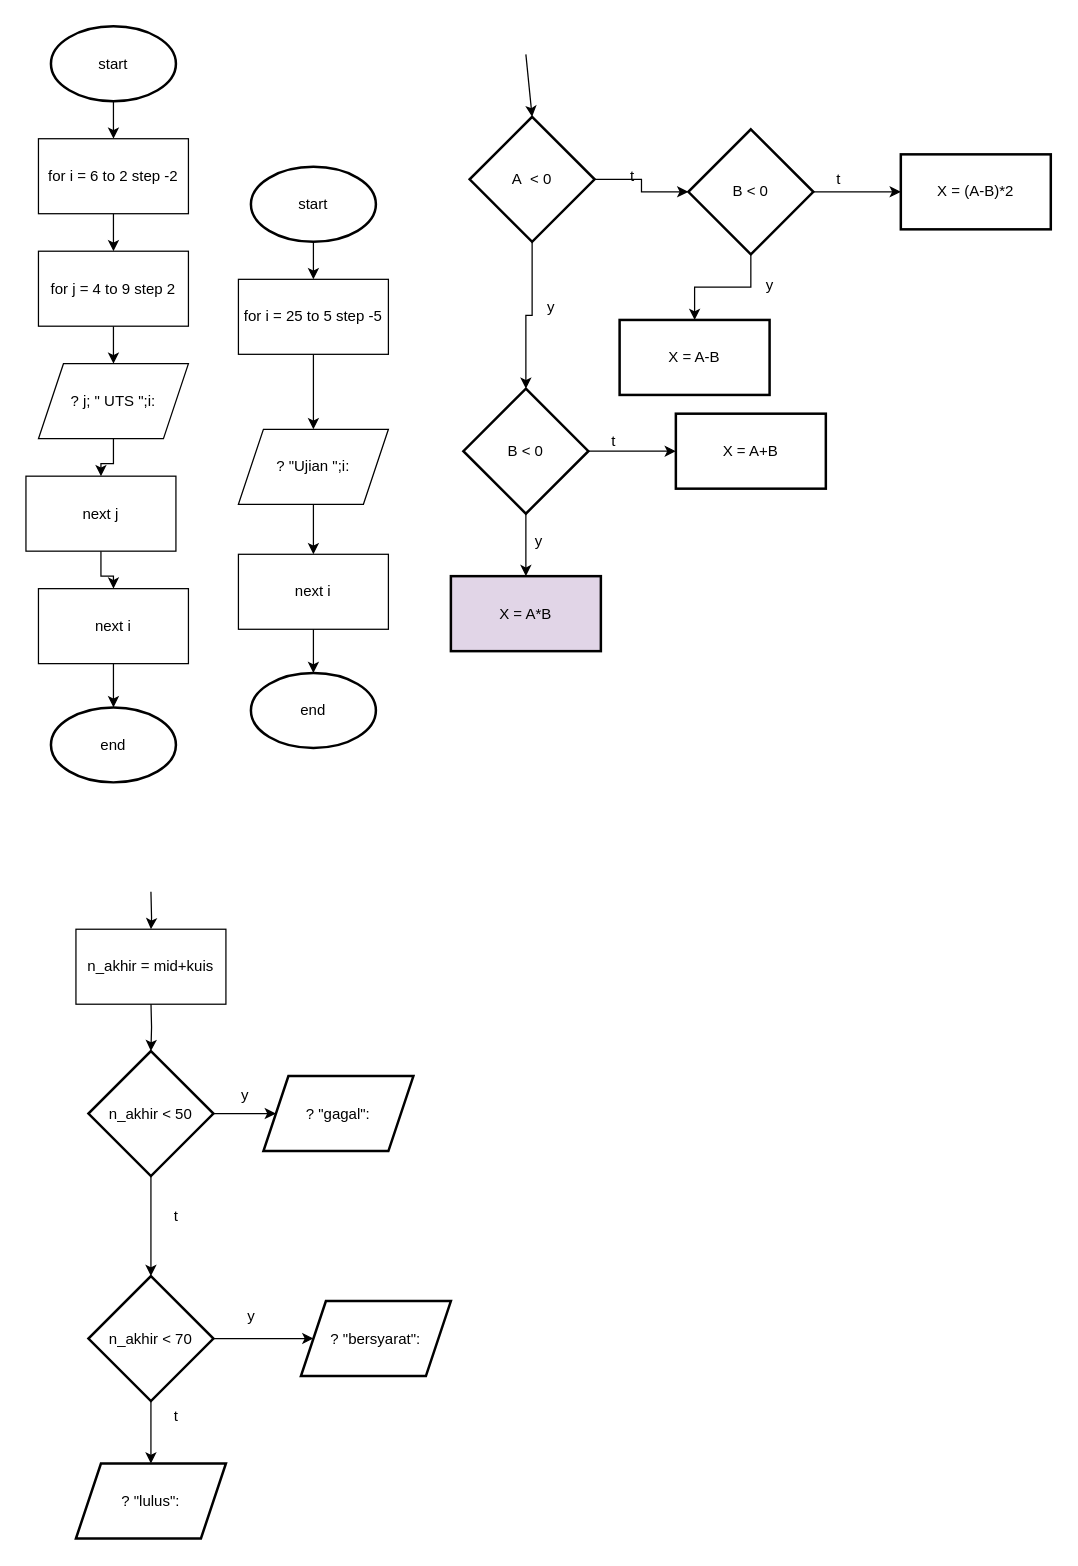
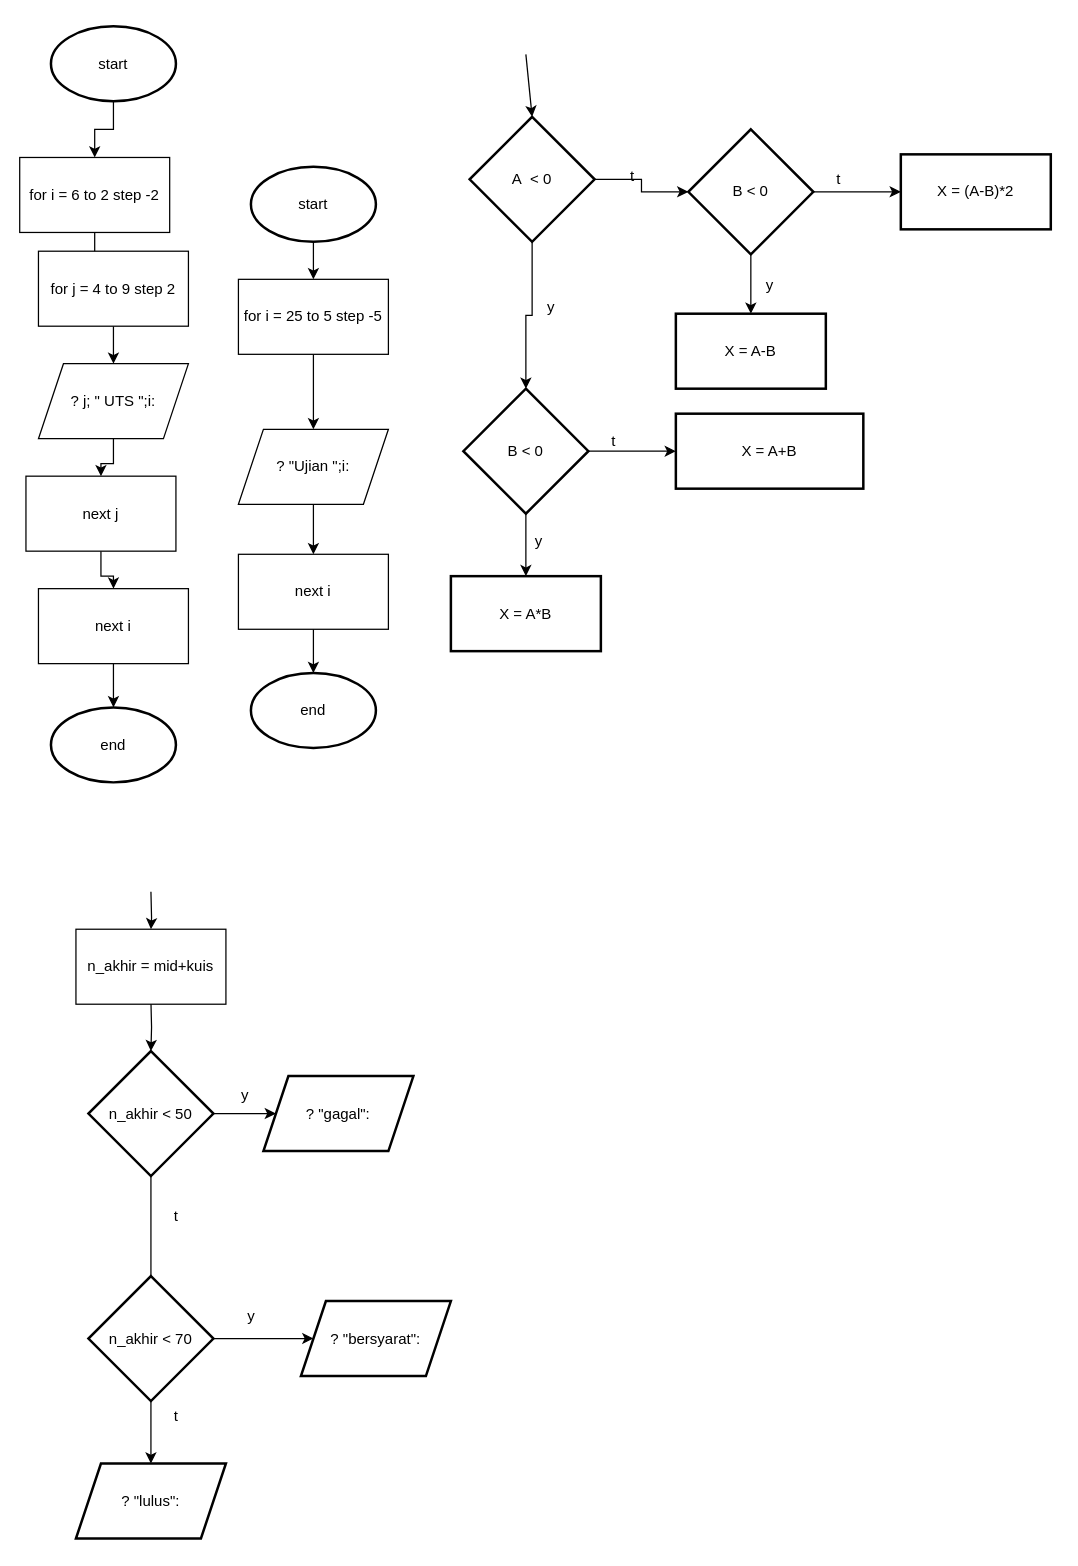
  <mxCell id="0" />
  <mxCell id="1" parent="0" />
  <mxCell id="2" value="" style="edgeStyle=orthogonalEdgeStyle;rounded=0;orthogonalLoop=1;jettySize=auto;html=1;" edge="1" parent="1" source="3" target="5"><mxGeometry relative="1" as="geometry" /></mxCell>
  <mxCell id="3" value="start" style="strokeWidth=2;html=1;shape=mxgraph.flowchart.start_1;whiteSpace=wrap;" vertex="1" parent="1"><mxGeometry x="200" y="133" width="100" height="60" as="geometry" /></mxCell>
  <mxCell id="4" value="" style="edgeStyle=orthogonalEdgeStyle;rounded=0;orthogonalLoop=1;jettySize=auto;html=1;" edge="1" parent="1" source="5" target="7"><mxGeometry relative="1" as="geometry" /></mxCell>
  <mxCell id="5" value="for i = 25 to 5 step -5" style="rounded=0;whiteSpace=wrap;html=1;" vertex="1" parent="1"><mxGeometry x="190" y="223" width="120" height="60" as="geometry" /></mxCell>
  <mxCell id="6" value="" style="edgeStyle=orthogonalEdgeStyle;rounded=0;orthogonalLoop=1;jettySize=auto;html=1;" edge="1" parent="1" source="7" target="9"><mxGeometry relative="1" as="geometry" /></mxCell>
  <mxCell id="7" value="? &quot;Ujian &quot;;i:" style="shape=parallelogram;perimeter=parallelogramPerimeter;whiteSpace=wrap;html=1;fixedSize=1;" vertex="1" parent="1"><mxGeometry x="190" y="343" width="120" height="60" as="geometry" /></mxCell>
  <mxCell id="8" value="" style="edgeStyle=orthogonalEdgeStyle;rounded=0;orthogonalLoop=1;jettySize=auto;html=1;" edge="1" parent="1" source="9" target="10"><mxGeometry relative="1" as="geometry" /></mxCell>
  <mxCell id="9" value="next i" style="rounded=0;whiteSpace=wrap;html=1;" vertex="1" parent="1"><mxGeometry x="190" y="443" width="120" height="60" as="geometry" /></mxCell>
  <mxCell id="10" value="end" style="strokeWidth=2;html=1;shape=mxgraph.flowchart.start_1;whiteSpace=wrap;" vertex="1" parent="1"><mxGeometry x="200" y="538" width="100" height="60" as="geometry" /></mxCell>
  <mxCell id="11" value="" style="edgeStyle=orthogonalEdgeStyle;rounded=0;orthogonalLoop=1;jettySize=auto;html=1;" edge="1" parent="1" source="12" target="14"><mxGeometry relative="1" as="geometry" /></mxCell>
  <mxCell id="12" value="start" style="strokeWidth=2;html=1;shape=mxgraph.flowchart.start_1;whiteSpace=wrap;" vertex="1" parent="1"><mxGeometry x="40" y="20.5" width="100" height="60" as="geometry" /></mxCell>
  <mxCell id="13" value="" style="edgeStyle=orthogonalEdgeStyle;rounded=0;orthogonalLoop=1;jettySize=auto;html=1;" edge="1" parent="1" source="14" target="18"><mxGeometry relative="1" as="geometry" /></mxCell>
- <mxCell id="14" value="for i = 6 to 2 step -2" style="rounded=0;whiteSpace=wrap;html=1;" vertex="1" parent="1"><mxGeometry x="30" y="110.5" width="120" height="60" as="geometry" /></mxCell>
+ <mxCell id="14" value="for i = 6 to 2 step -2" style="rounded=0;whiteSpace=wrap;html=1;" vertex="1" parent="1"><mxGeometry x="15" y="125.5" width="120" height="60" as="geometry" /></mxCell>
  <mxCell id="15" value="" style="edgeStyle=orthogonalEdgeStyle;rounded=0;orthogonalLoop=1;jettySize=auto;html=1;" edge="1" parent="1" source="16" target="22"><mxGeometry relative="1" as="geometry" /></mxCell>
  <mxCell id="16" value="? j; &quot; UTS &quot;;i:" style="shape=parallelogram;perimeter=parallelogramPerimeter;whiteSpace=wrap;html=1;fixedSize=1;" vertex="1" parent="1"><mxGeometry x="30" y="290.5" width="120" height="60" as="geometry" /></mxCell>
  <mxCell id="17" value="" style="edgeStyle=orthogonalEdgeStyle;rounded=0;orthogonalLoop=1;jettySize=auto;html=1;" edge="1" parent="1" source="18" target="16"><mxGeometry relative="1" as="geometry" /></mxCell>
  <mxCell id="18" value="for j = 4 to 9 step 2" style="rounded=0;whiteSpace=wrap;html=1;" vertex="1" parent="1"><mxGeometry x="30" y="200.5" width="120" height="60" as="geometry" /></mxCell>
  <mxCell id="19" value="" style="edgeStyle=orthogonalEdgeStyle;rounded=0;orthogonalLoop=1;jettySize=auto;html=1;" edge="1" parent="1" source="20" target="23"><mxGeometry relative="1" as="geometry" /></mxCell>
  <mxCell id="20" value="next i" style="rounded=0;whiteSpace=wrap;html=1;" vertex="1" parent="1"><mxGeometry x="30" y="470.5" width="120" height="60" as="geometry" /></mxCell>
  <mxCell id="21" value="" style="edgeStyle=orthogonalEdgeStyle;rounded=0;orthogonalLoop=1;jettySize=auto;html=1;" edge="1" parent="1" source="22" target="20"><mxGeometry relative="1" as="geometry" /></mxCell>
  <mxCell id="22" value="next j" style="rounded=0;whiteSpace=wrap;html=1;" vertex="1" parent="1"><mxGeometry x="20" y="380.5" width="120" height="60" as="geometry" /></mxCell>
  <mxCell id="23" value="end" style="strokeWidth=2;html=1;shape=mxgraph.flowchart.start_1;whiteSpace=wrap;" vertex="1" parent="1"><mxGeometry x="40" y="565.5" width="100" height="60" as="geometry" /></mxCell>
  <mxCell id="24" value="" style="edgeStyle=orthogonalEdgeStyle;rounded=0;orthogonalLoop=1;jettySize=auto;html=1;" edge="1" parent="1" source="26" target="27"><mxGeometry relative="1" as="geometry" /></mxCell>
- <mxCell id="25" value="" style="edgeStyle=orthogonalEdgeStyle;rounded=0;orthogonalLoop=1;jettySize=auto;html=1;" edge="1" parent="1" source="26" target="31"><mxGeometry relative="1" as="geometry" /></mxCell>
+ <mxCell id="25" value="" style="edgeStyle=orthogonalEdgeStyle;rounded=0;orthogonalLoop=1;jettySize=auto;html=1;endArrow=none;" edge="1" parent="1" source="26" target="31"><mxGeometry relative="1" as="geometry" /></mxCell>
  <mxCell id="26" value="n_akhir &amp;lt; 50" style="strokeWidth=2;html=1;shape=mxgraph.flowchart.decision;whiteSpace=wrap;" vertex="1" parent="1"><mxGeometry x="70" y="840.5" width="100" height="100" as="geometry" /></mxCell>
  <mxCell id="27" value="? &quot;gagal&quot;:" style="shape=parallelogram;perimeter=parallelogramPerimeter;whiteSpace=wrap;html=1;fixedSize=1;strokeWidth=2;" vertex="1" parent="1"><mxGeometry x="210" y="860.5" width="120" height="60" as="geometry" /></mxCell>
  <mxCell id="28" value="y" style="text;html=1;align=center;verticalAlign=middle;resizable=0;points=[];autosize=1;strokeColor=none;fillColor=none;" vertex="1" parent="1"><mxGeometry x="180" y="860.5" width="30" height="30" as="geometry" /></mxCell>
  <mxCell id="29" value="" style="edgeStyle=orthogonalEdgeStyle;rounded=0;orthogonalLoop=1;jettySize=auto;html=1;" edge="1" parent="1" source="31" target="32"><mxGeometry relative="1" as="geometry" /></mxCell>
  <mxCell id="30" value="" style="edgeStyle=orthogonalEdgeStyle;rounded=0;orthogonalLoop=1;jettySize=auto;html=1;" edge="1" parent="1" source="31" target="35"><mxGeometry relative="1" as="geometry" /></mxCell>
  <mxCell id="31" value="n_akhir &amp;lt; 70" style="strokeWidth=2;html=1;shape=mxgraph.flowchart.decision;whiteSpace=wrap;" vertex="1" parent="1"><mxGeometry x="70" y="1020.5" width="100" height="100" as="geometry" /></mxCell>
  <mxCell id="32" value="? &quot;bersyarat&quot;:" style="shape=parallelogram;perimeter=parallelogramPerimeter;whiteSpace=wrap;html=1;fixedSize=1;strokeWidth=2;" vertex="1" parent="1"><mxGeometry x="240" y="1040.5" width="120" height="60" as="geometry" /></mxCell>
  <mxCell id="33" value="t" style="text;html=1;align=center;verticalAlign=middle;resizable=0;points=[];autosize=1;strokeColor=none;fillColor=none;" vertex="1" parent="1"><mxGeometry x="125" y="958" width="30" height="30" as="geometry" /></mxCell>
  <mxCell id="34" value="y" style="text;html=1;align=center;verticalAlign=middle;resizable=0;points=[];autosize=1;strokeColor=none;fillColor=none;" vertex="1" parent="1"><mxGeometry x="185" y="1038" width="30" height="30" as="geometry" /></mxCell>
  <mxCell id="35" value="? &quot;lulus&quot;:" style="shape=parallelogram;perimeter=parallelogramPerimeter;whiteSpace=wrap;html=1;fixedSize=1;strokeWidth=2;" vertex="1" parent="1"><mxGeometry x="60" y="1170.5" width="120" height="60" as="geometry" /></mxCell>
  <mxCell id="36" value="t" style="text;html=1;align=center;verticalAlign=middle;resizable=0;points=[];autosize=1;strokeColor=none;fillColor=none;" vertex="1" parent="1"><mxGeometry x="125" y="1118" width="30" height="30" as="geometry" /></mxCell>
  <mxCell id="37" value="" style="edgeStyle=orthogonalEdgeStyle;rounded=0;orthogonalLoop=1;jettySize=auto;html=1;" edge="1" parent="1" target="26"><mxGeometry relative="1" as="geometry"><mxPoint x="120" y="800.5" as="sourcePoint" /></mxGeometry></mxCell>
  <mxCell id="38" value="" style="edgeStyle=orthogonalEdgeStyle;rounded=0;orthogonalLoop=1;jettySize=auto;html=1;" edge="1" parent="1" source="40" target="43"><mxGeometry relative="1" as="geometry" /></mxCell>
  <mxCell id="39" value="" style="edgeStyle=orthogonalEdgeStyle;rounded=0;orthogonalLoop=1;jettySize=auto;html=1;" edge="1" parent="1" source="40" target="48"><mxGeometry relative="1" as="geometry" /></mxCell>
  <mxCell id="40" value="A&amp;nbsp; &amp;lt; 0" style="strokeWidth=2;html=1;shape=mxgraph.flowchart.decision;whiteSpace=wrap;" vertex="1" parent="1"><mxGeometry x="375" y="93" width="100" height="100" as="geometry" /></mxCell>
  <mxCell id="41" value="" style="edgeStyle=orthogonalEdgeStyle;rounded=0;orthogonalLoop=1;jettySize=auto;html=1;" edge="1" parent="1" source="43" target="44"><mxGeometry relative="1" as="geometry" /></mxCell>
  <mxCell id="42" value="" style="edgeStyle=orthogonalEdgeStyle;rounded=0;orthogonalLoop=1;jettySize=auto;html=1;" edge="1" parent="1" source="43" target="45"><mxGeometry relative="1" as="geometry" /></mxCell>
  <mxCell id="43" value="B &amp;lt; 0" style="strokeWidth=2;html=1;shape=mxgraph.flowchart.decision;whiteSpace=wrap;" vertex="1" parent="1"><mxGeometry x="370" y="310.5" width="100" height="100" as="geometry" /></mxCell>
- <mxCell id="44" value="X = A*B" style="whiteSpace=wrap;html=1;strokeWidth=2;fillColor=#e1d5e7;" vertex="1" parent="1"><mxGeometry x="360" y="460.5" width="120" height="60" as="geometry" /></mxCell>
- <mxCell id="45" value="X = A+B" style="whiteSpace=wrap;html=1;strokeWidth=2;" vertex="1" parent="1"><mxGeometry x="540" y="330.5" width="120" height="60" as="geometry" /></mxCell>
+ <mxCell id="44" value="X = A*B" style="whiteSpace=wrap;html=1;strokeWidth=2;" vertex="1" parent="1"><mxGeometry x="360" y="460.5" width="120" height="60" as="geometry" /></mxCell>
+ <mxCell id="45" value="X = A+B" style="whiteSpace=wrap;html=1;strokeWidth=2;" vertex="1" parent="1"><mxGeometry x="540" y="330.5" width="150" height="60" as="geometry" /></mxCell>
  <mxCell id="46" value="" style="edgeStyle=orthogonalEdgeStyle;rounded=0;orthogonalLoop=1;jettySize=auto;html=1;" edge="1" parent="1" source="48" target="49"><mxGeometry relative="1" as="geometry" /></mxCell>
  <mxCell id="47" value="" style="edgeStyle=orthogonalEdgeStyle;rounded=0;orthogonalLoop=1;jettySize=auto;html=1;" edge="1" parent="1" source="48" target="50"><mxGeometry relative="1" as="geometry" /></mxCell>
  <mxCell id="48" value="B &amp;lt; 0" style="strokeWidth=2;html=1;shape=mxgraph.flowchart.decision;whiteSpace=wrap;" vertex="1" parent="1"><mxGeometry x="550" y="103" width="100" height="100" as="geometry" /></mxCell>
- <mxCell id="49" value="X = A-B" style="whiteSpace=wrap;html=1;strokeWidth=2;" vertex="1" parent="1"><mxGeometry x="495" y="255.5" width="120" height="60" as="geometry" /></mxCell>
+ <mxCell id="49" value="X = A-B" style="whiteSpace=wrap;html=1;strokeWidth=2;" vertex="1" parent="1"><mxGeometry x="540" y="250.5" width="120" height="60" as="geometry" /></mxCell>
  <mxCell id="50" value="X = (A-B)*2" style="whiteSpace=wrap;html=1;strokeWidth=2;" vertex="1" parent="1"><mxGeometry x="720" y="123" width="120" height="60" as="geometry" /></mxCell>
  <mxCell id="51" value="y" style="text;html=1;align=center;verticalAlign=middle;resizable=0;points=[];autosize=1;strokeColor=none;fillColor=none;" vertex="1" parent="1"><mxGeometry x="425" y="230.5" width="30" height="30" as="geometry" /></mxCell>
  <mxCell id="52" value="y" style="text;html=1;align=center;verticalAlign=middle;resizable=0;points=[];autosize=1;strokeColor=none;fillColor=none;" vertex="1" parent="1"><mxGeometry x="415" y="418" width="30" height="30" as="geometry" /></mxCell>
  <mxCell id="53" value="t" style="text;html=1;align=center;verticalAlign=middle;resizable=0;points=[];autosize=1;strokeColor=none;fillColor=none;" vertex="1" parent="1"><mxGeometry x="490" y="125.5" width="30" height="30" as="geometry" /></mxCell>
  <mxCell id="54" value="t" style="text;html=1;align=center;verticalAlign=middle;resizable=0;points=[];autosize=1;strokeColor=none;fillColor=none;" vertex="1" parent="1"><mxGeometry x="475" y="338" width="30" height="30" as="geometry" /></mxCell>
  <mxCell id="55" value="y" style="text;html=1;align=center;verticalAlign=middle;resizable=0;points=[];autosize=1;strokeColor=none;fillColor=none;" vertex="1" parent="1"><mxGeometry x="600" y="213" width="30" height="30" as="geometry" /></mxCell>
  <mxCell id="56" value="t" style="text;html=1;align=center;verticalAlign=middle;resizable=0;points=[];autosize=1;strokeColor=none;fillColor=none;" vertex="1" parent="1"><mxGeometry x="655" y="128" width="30" height="30" as="geometry" /></mxCell>
  <mxCell id="57" value="" style="endArrow=classic;html=1;rounded=0;entryX=0.5;entryY=0;entryDx=0;entryDy=0;entryPerimeter=0;" edge="1" parent="1" target="40"><mxGeometry width="50" height="50" relative="1" as="geometry"><mxPoint x="420" y="43" as="sourcePoint" /><mxPoint x="455" y="-7" as="targetPoint" /></mxGeometry></mxCell>
  <mxCell id="58" value="n_akhir = mid+kuis" style="rounded=0;whiteSpace=wrap;html=1;" vertex="1" parent="1"><mxGeometry x="60" y="743" width="120" height="60" as="geometry" /></mxCell>
  <mxCell id="59" value="" style="edgeStyle=orthogonalEdgeStyle;rounded=0;orthogonalLoop=1;jettySize=auto;html=1;" edge="1" parent="1" target="58"><mxGeometry relative="1" as="geometry"><mxPoint x="120" y="713" as="sourcePoint" /></mxGeometry></mxCell>
